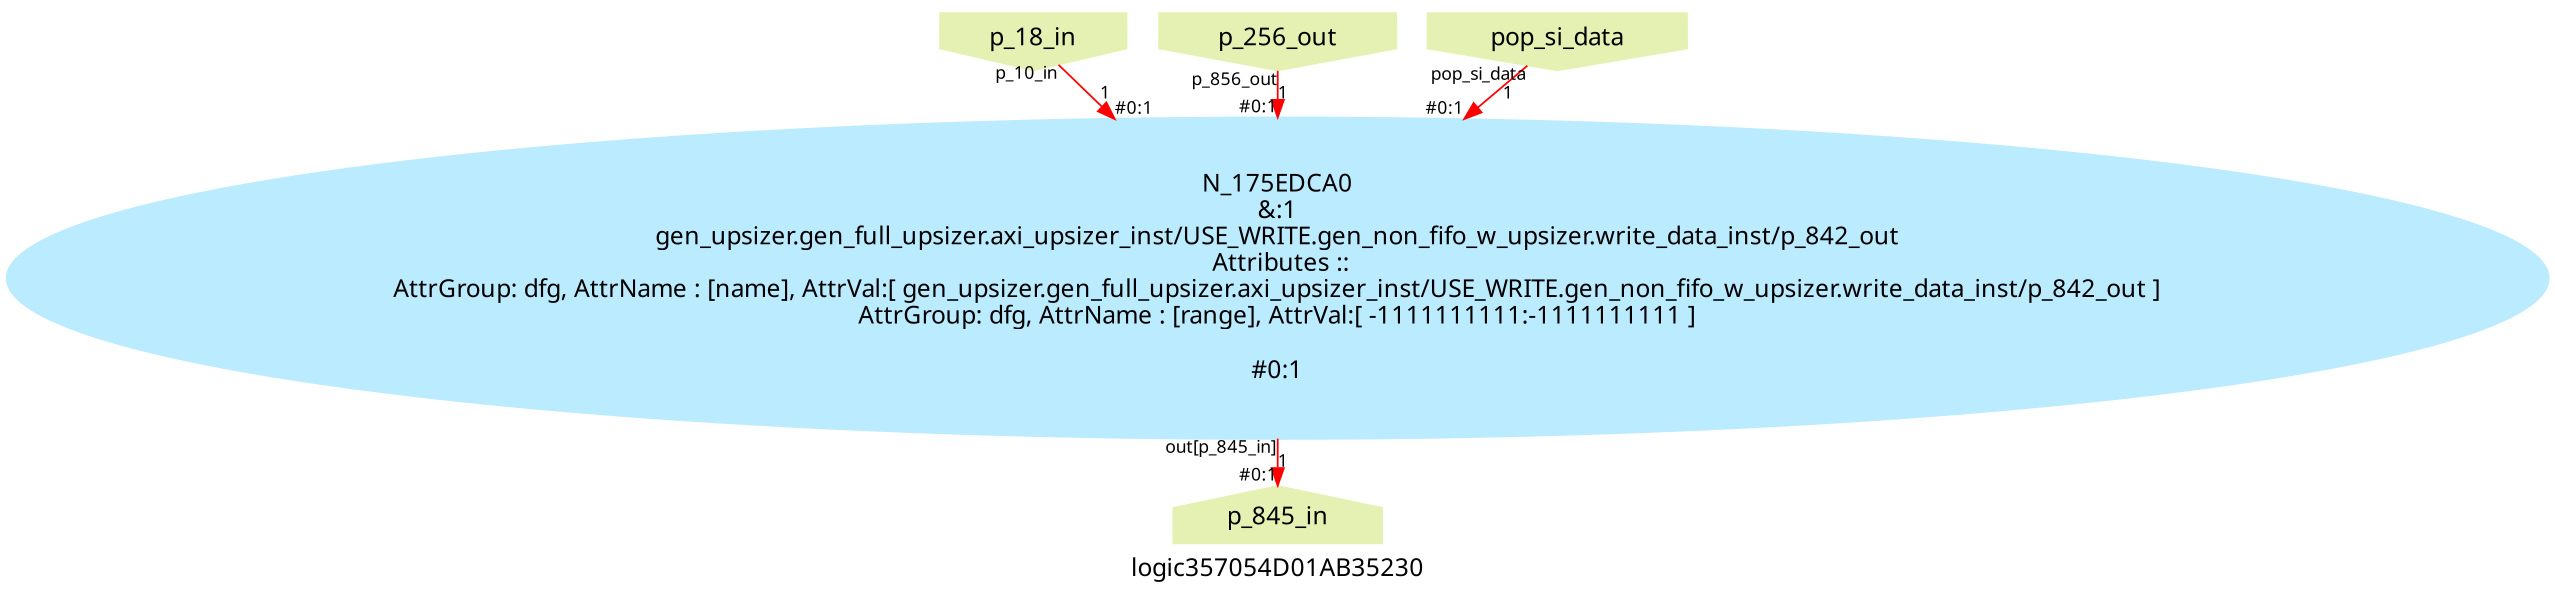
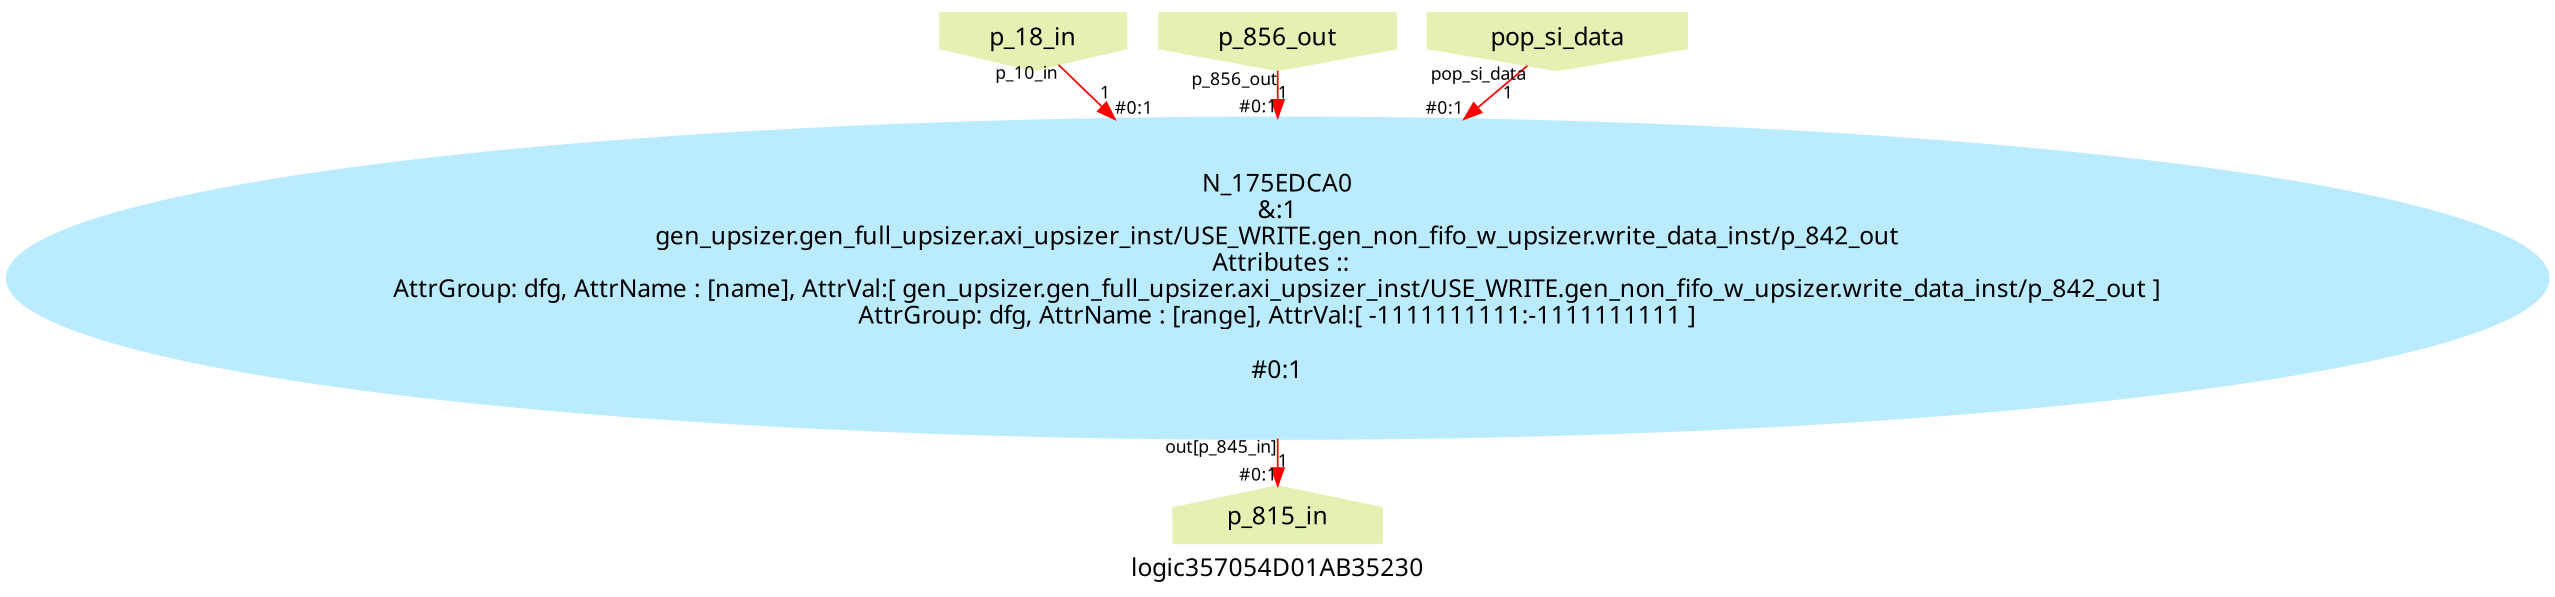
  digraph {
    fontname="Noto Sans"
    label=logic357054D01AB35230
    ranksep=0.1
    splines=true
    node [color="#e4f1b2" fontname="Noto Sans" shape=invhouse style=filled]
    edge [color="#ff0000" fontname="Noto Sans" fontsize=10 headlabel="#0:1"]
    n1 [label=p_18_in]
-   n2 [label=p_256_out]
+   n2 [label=p_856_out]
    n3 [label=pop_si_data]
-   n4 [label=p_845_in shape=house]
+   n4 [label=p_815_in shape=house]
    n5 [color="#bbebff" label="N_175EDCA0\n&:1\ngen_upsizer.gen_full_upsizer.axi_upsizer_inst/USE_WRITE.gen_non_fifo_w_upsizer.write_data_inst/p_842_out\n Attributes ::\nAttrGroup: dfg, AttrName : [name], AttrVal:[ gen_upsizer.gen_full_upsizer.axi_upsizer_inst/USE_WRITE.gen_non_fifo_w_upsizer.write_data_inst/p_842_out ]\nAttrGroup: dfg, AttrName : [range], AttrVal:[ -1111111111:-1111111111 ]\n\n#0:1\n" shape=""]
    subgraph sub_1 {
      rank=source
      n1
      n2
      n3
    }
    subgraph sub_2 {
      rank=sink
      n4
    }
    n1 -> n5 [label=1 taillabel=p_10_in]
    n2 -> n5 [label=1 taillabel=p_856_out]
    n3 -> n5 [label=1 taillabel=pop_si_data]
    n5 -> n4 [label=1 taillabel="out[p_845_in]"]
  }
